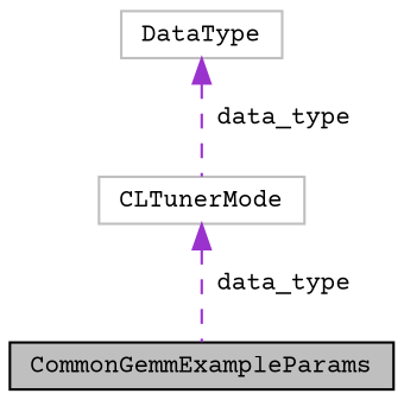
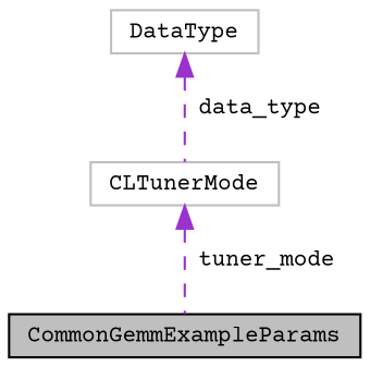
  digraph {
    fontname="Courier Prime"
    node [color=grey75 fillcolor=white fontname="Courier Prime" fontsize=10 shape=record style=filled]
    edge [color=darkorchid3 dir=back fontname="Courier Prime" fontsize=10 labelfontname=Helvetica labelfontsize=10 style=dashed]
    n1 [color=black fillcolor=grey75 fontcolor=black height=0.2 label=CommonGemmExampleParams width=0.4]
    n2 [height=0.2 label=CLTunerMode width=0.4]
    n3 [height=0.2 label=DataType width=0.4]
-   n2 -> n1 [label=" data_type"]
+   n2 -> n1 [label=" tuner_mode"]
    n3 -> n2 [label=" data_type"]
  }
